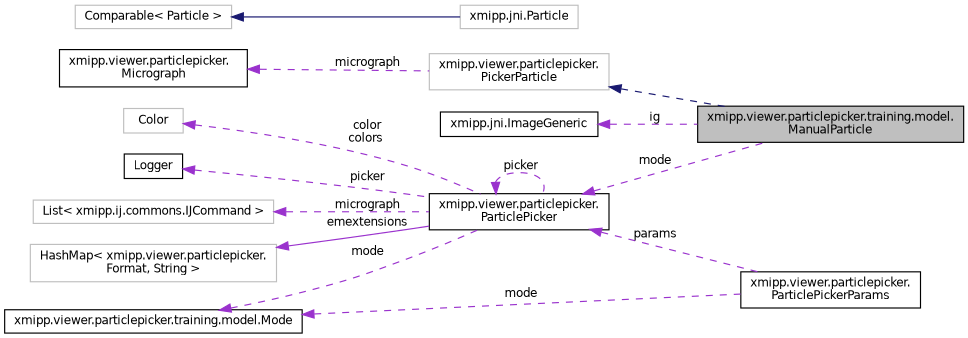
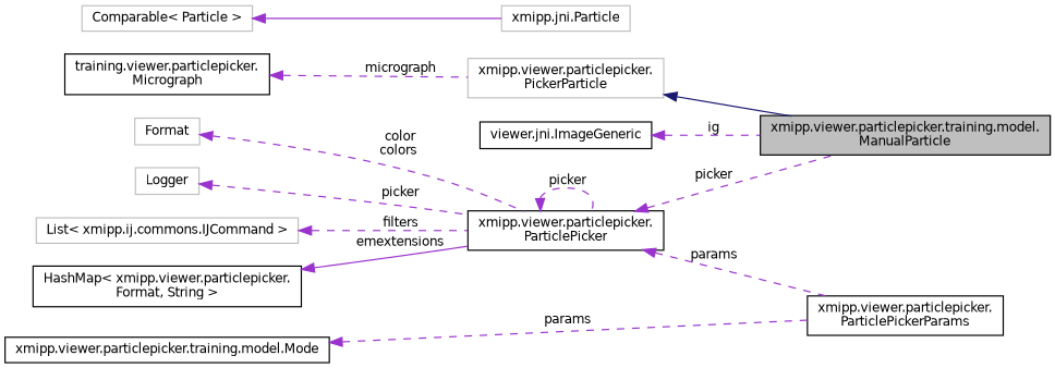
  digraph {
    rankdir=LR
    node [color=grey75 fillcolor=white fontname=Helvetica fontsize=10 shape=record style=filled]
    edge [color=darkorchid3 dir=back fontname=Helvetica fontsize=10 labelfontname=Helvetica labelfontsize=10 style=dashed]
    n1 [color=black fillcolor=grey75 fontcolor=black height=0.2 label="xmipp.viewer.particlepicker.training.model.\lManualParticle" width=0.4]
    n2 [height=0.2 label="xmipp.viewer.particlepicker.\lPickerParticle" width=0.4]
    n3 [height=0.2 label="xmipp.jni.Particle" width=0.4]
    n4 [height=0.2 label="Comparable\< Particle \>" width=0.4]
-   n5 [color=black height=0.2 label="xmipp.viewer.particlepicker.\lMicrograph" width=0.4]
+   n5 [color=black height=0.2 label="training.viewer.particlepicker.\lMicrograph" width=0.4]
    n6 [color=black height=0.2 label="xmipp.viewer.particlepicker.\lParticlePicker" width=0.4]
    n7 [color=black height=0.2 label="xmipp.viewer.particlepicker.\lParticlePickerParams" width=0.4]
    n8 [height=0.2 label="List\< xmipp.ij.commons.IJCommand \>" width=0.4]
-   n9 [height=0.2 label="HashMap\< xmipp.viewer.particlepicker.\lFormat, String \>" width=0.4]
-   n10 [height=0.2 label=Color width=0.4]
+   n9 [color=black height=0.2 label="HashMap\< xmipp.viewer.particlepicker.\lFormat, String \>" width=0.4]
+   n10 [height=0.2 label=Format width=0.4]
    n11 [color=black height=0.2 label="xmipp.viewer.particlepicker.training.model.Mode" width=0.4]
-   n12 [color=black height=0.2 label=Logger width=0.4]
-   n13 [color=black height=0.2 label="xmipp.jni.ImageGeneric" width=0.4]
-   n2 -> n1 [color=midnightblue]
-   n4 -> n3 [color=midnightblue style=solid]
+   n12 [height=0.2 label=Logger width=0.4]
+   n13 [color=black height=0.2 label="viewer.jni.ImageGeneric" width=0.4]
+   n2 -> n1 [color=midnightblue style=solid]
+   n4 -> n3 [style=solid]
    n5 -> n2 [label=" micrograph"]
-   n6 -> n1 [label=" mode"]
+   n6 -> n1 [label=" picker"]
    n6 -> n6 [label=" picker"]
    n6 -> n7 [label=" params"]
-   n8 -> n6 [label=" micrograph"]
+   n8 -> n6 [label=" filters"]
    n9 -> n6 [label=" emextensions" style=solid]
    n10 -> n6 [label=" color\ncolors"]
-   n11 -> n6 [label=" mode"]
-   n11 -> n7 [label=" mode"]
+   n11 -> n7 [label=" params"]
    n12 -> n6 [label=" picker"]
    n13 -> n1 [label=" ig"]
  }
